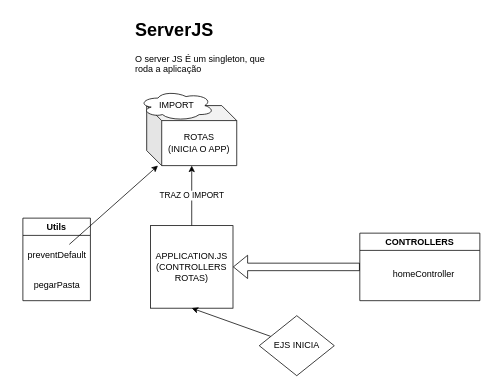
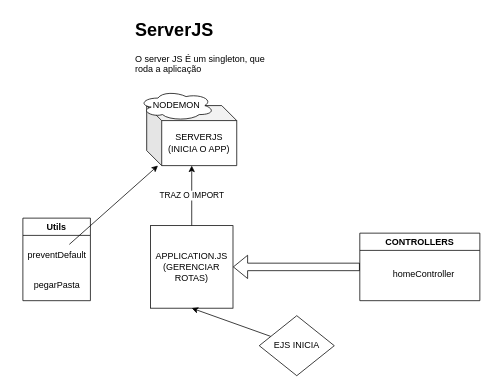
  <mxCell id="0" />
  <mxCell id="1" parent="0" />
- <mxCell id="2" value="ROTAS&lt;br&gt;(INICIA O APP)" style="shape=cube;whiteSpace=wrap;html=1;boundedLbl=1;backgroundOutline=1;darkOpacity=0.05;darkOpacity2=0.1;" parent="1" vertex="1"><mxGeometry x="195" y="140" width="120" height="80" as="geometry" /></mxCell>
+ <mxCell id="2" value="SERVERJS&lt;br&gt;(INICIA O APP)" style="shape=cube;whiteSpace=wrap;html=1;boundedLbl=1;backgroundOutline=1;darkOpacity=0.05;darkOpacity2=0.1;" parent="1" vertex="1"><mxGeometry x="195" y="140" width="120" height="80" as="geometry" /></mxCell>
  <mxCell id="3" value="&lt;h1&gt;ServerJS&lt;/h1&gt;&lt;p&gt;O server JS É um singleton, que roda a aplicação&lt;/p&gt;" style="text;html=1;strokeColor=none;fillColor=none;spacing=5;spacingTop=-20;whiteSpace=wrap;overflow=hidden;rounded=0;" parent="1" vertex="1"><mxGeometry x="175" y="20" width="190" height="120" as="geometry" /></mxCell>
  <mxCell id="4" value="TRAZ O IMPORT" style="edgeStyle=none;html=1;" parent="1" source="5" target="2" edge="1"><mxGeometry relative="1" as="geometry" /></mxCell>
- <mxCell id="5" value="APPLICATION.JS&lt;br&gt;(CONTROLLERS ROTAS)" style="whiteSpace=wrap;html=1;aspect=fixed;" parent="1" vertex="1"><mxGeometry x="200" y="300" width="110" height="110" as="geometry" /></mxCell>
- <mxCell id="6" value="IMPORT" style="ellipse;shape=cloud;whiteSpace=wrap;html=1;" parent="1" vertex="1"><mxGeometry x="185" y="120" width="100" height="40" as="geometry" /></mxCell>
+ <mxCell id="5" value="APPLICATION.JS&lt;br&gt;(GERENCIAR ROTAS)" style="whiteSpace=wrap;html=1;aspect=fixed;" parent="1" vertex="1"><mxGeometry x="200" y="300" width="110" height="110" as="geometry" /></mxCell>
+ <mxCell id="6" value="NODEMON" style="ellipse;shape=cloud;whiteSpace=wrap;html=1;" parent="1" vertex="1"><mxGeometry x="185" y="120" width="100" height="40" as="geometry" /></mxCell>
  <mxCell id="7" value="" style="shape=flexArrow;endArrow=classic;html=1;entryX=1;entryY=0.5;entryDx=0;entryDy=0;exitX=0;exitY=0.5;exitDx=0;exitDy=0;" parent="1" source="8" target="5" edge="1"><mxGeometry width="50" height="50" relative="1" as="geometry"><mxPoint x="475" y="355" as="sourcePoint" /><mxPoint x="585" y="180" as="targetPoint" /></mxGeometry></mxCell>
  <mxCell id="8" value="CONTROLLERS" style="swimlane;whiteSpace=wrap;html=1;" parent="1" vertex="1"><mxGeometry x="479" y="310" width="160" height="90" as="geometry" /></mxCell>
  <mxCell id="9" value="homeController" style="text;html=1;align=center;verticalAlign=middle;resizable=0;points=[];autosize=1;strokeColor=none;fillColor=none;" parent="8" vertex="1"><mxGeometry x="30" y="40" width="110" height="30" as="geometry" /></mxCell>
  <mxCell id="10" value="Utils&lt;br&gt;" style="swimlane;horizontal=0;whiteSpace=wrap;html=1;rotation=90;" parent="1" vertex="1"><mxGeometry x="20" y="300" width="110" height="90" as="geometry" /></mxCell>
  <mxCell id="11" value="preventDefault" style="text;html=1;align=center;verticalAlign=middle;resizable=0;points=[];autosize=1;strokeColor=none;fillColor=none;" parent="10" vertex="1"><mxGeometry x="5" y="25" width="100" height="30" as="geometry" /></mxCell>
  <mxCell id="12" value="pegarPasta" style="text;html=1;align=center;verticalAlign=middle;resizable=0;points=[];autosize=1;strokeColor=none;fillColor=none;" parent="10" vertex="1"><mxGeometry x="15" y="65" width="80" height="30" as="geometry" /></mxCell>
  <mxCell id="13" style="edgeStyle=none;html=1;" edge="1" parent="1" source="11" target="2"><mxGeometry relative="1" as="geometry" /></mxCell>
  <mxCell id="14" style="edgeStyle=none;html=1;entryX=0.5;entryY=1;entryDx=0;entryDy=0;" edge="1" parent="1" source="15" target="5"><mxGeometry relative="1" as="geometry" /></mxCell>
  <mxCell id="15" value="EJS INICIA" style="rhombus;whiteSpace=wrap;html=1;" vertex="1" parent="1"><mxGeometry x="345" y="420" width="100" height="80" as="geometry" /></mxCell>
